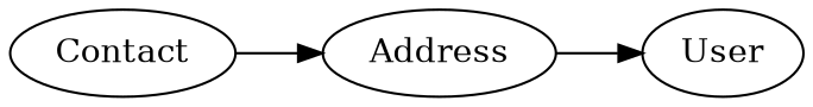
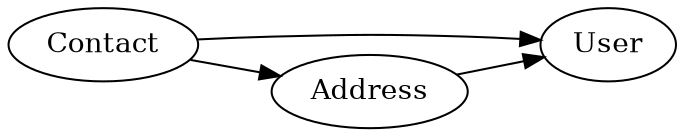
  digraph {
    rankdir=LR
    Contact
    User
    Address
+   Contact -> User
    Contact -> Address
    Address -> User
  }
